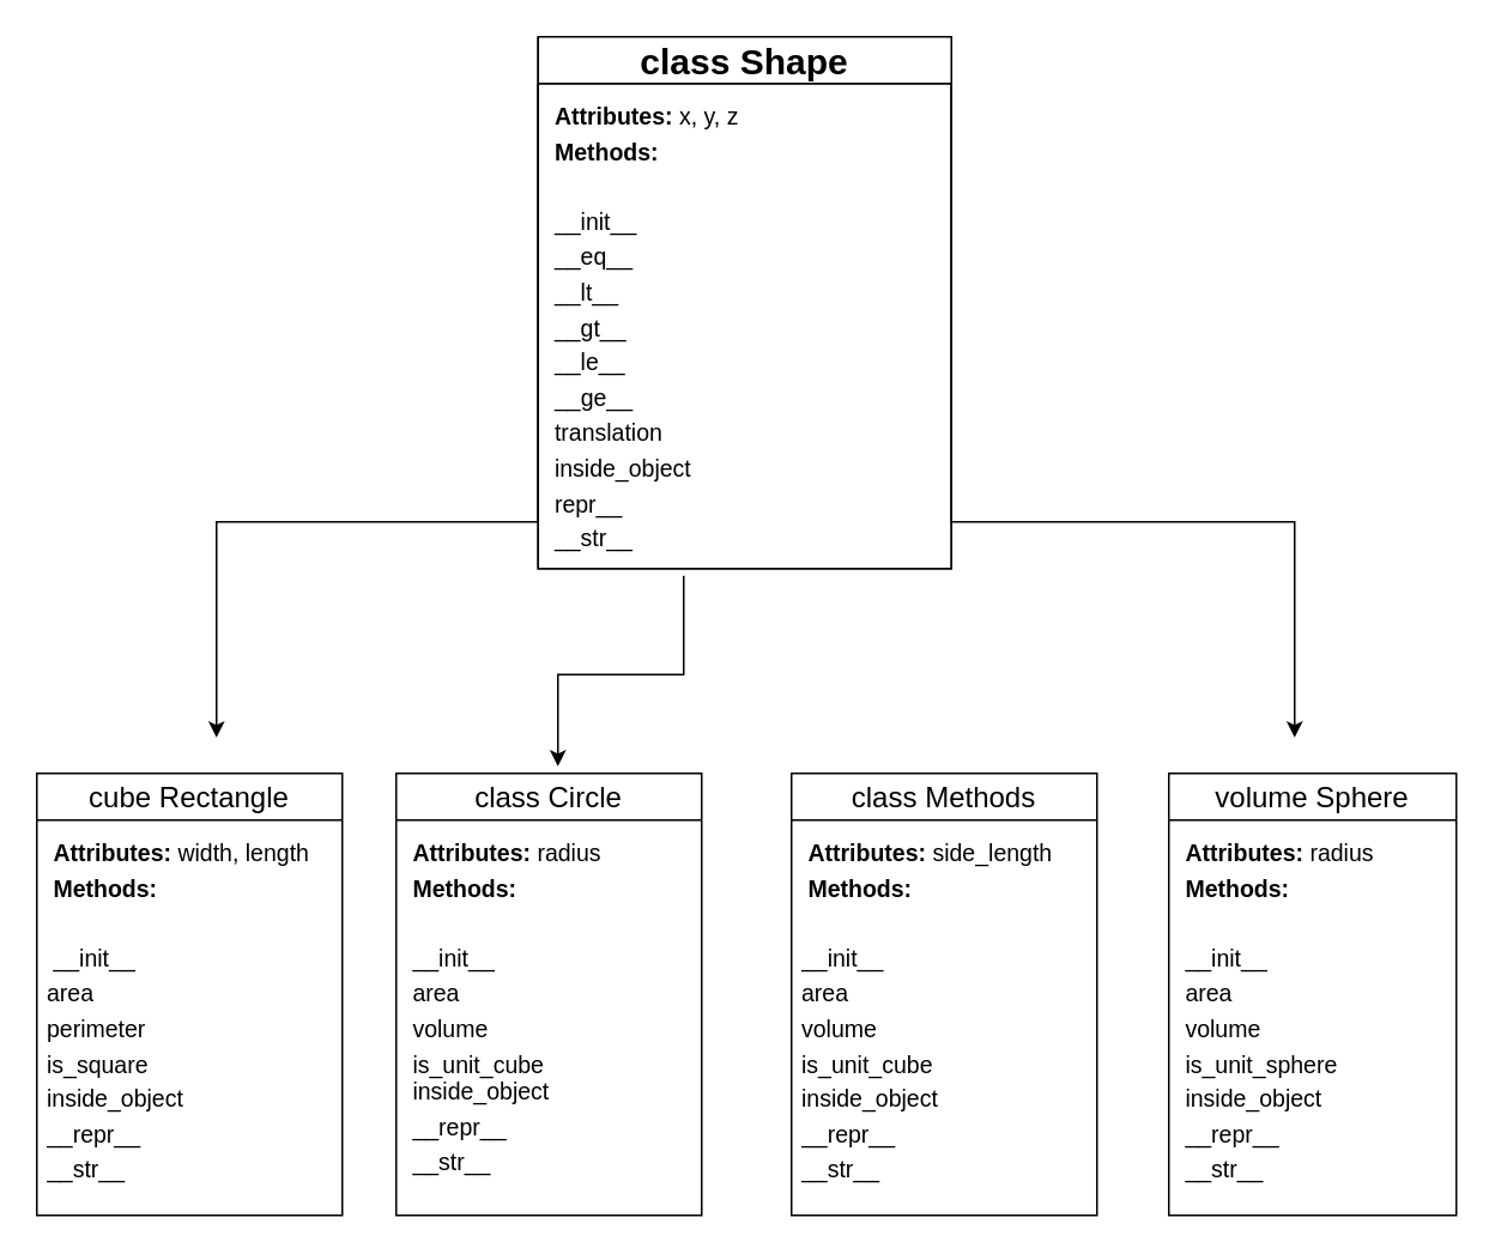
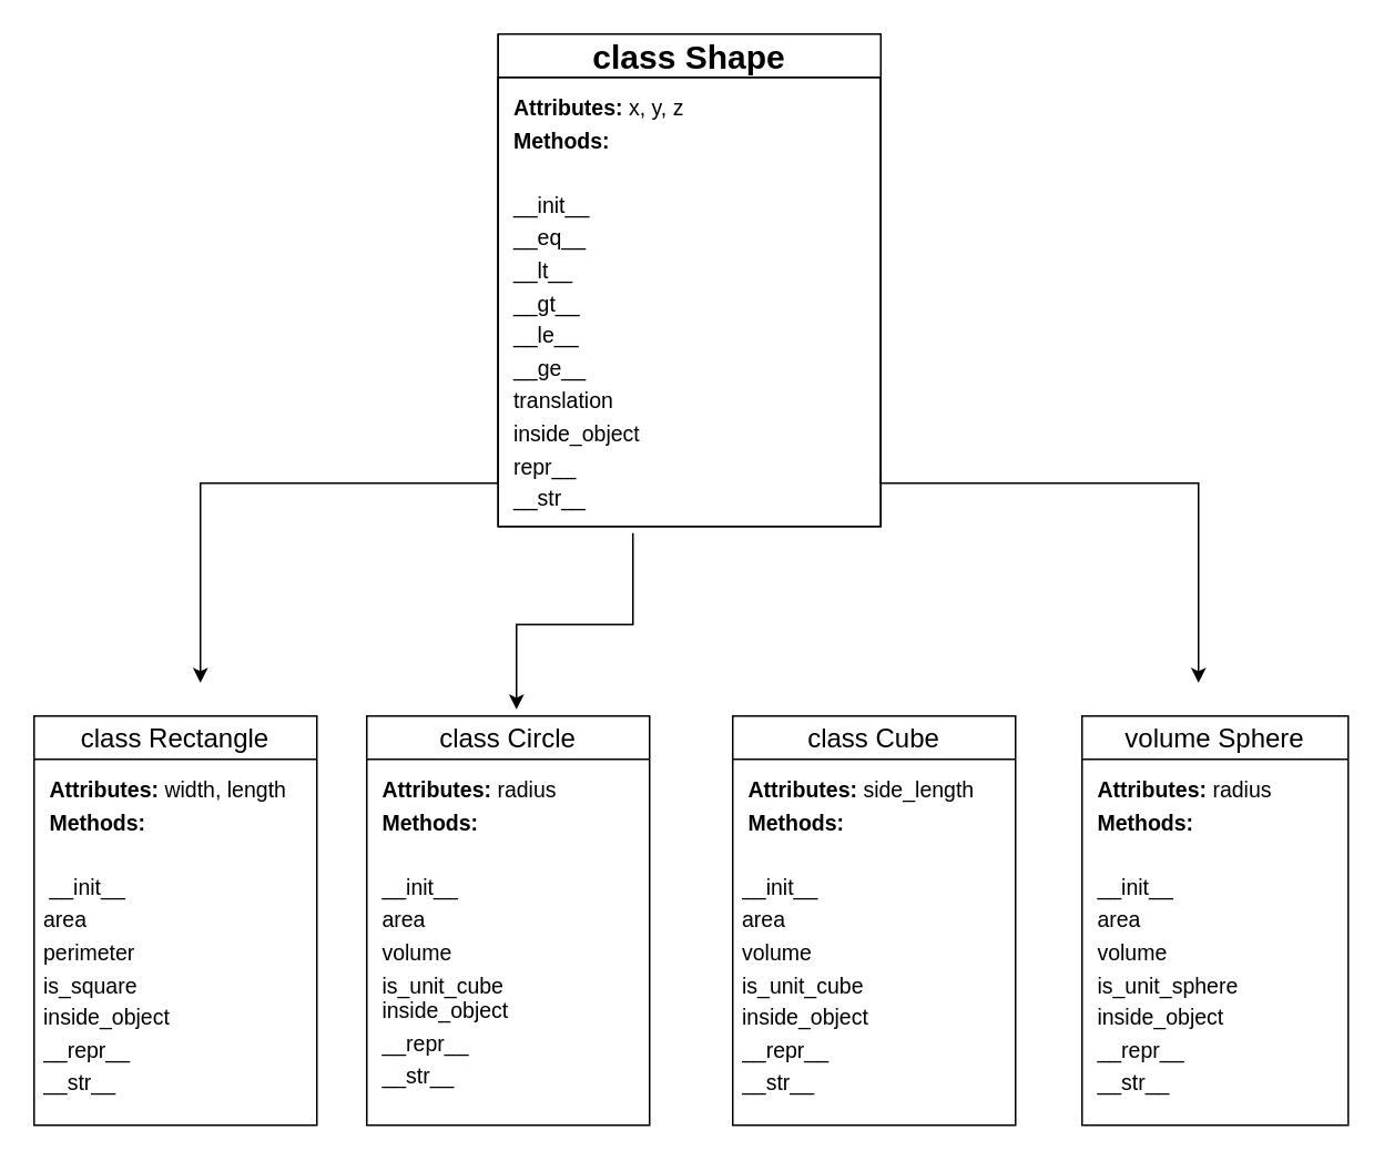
  <mxCell id="0" />
  <mxCell id="1" parent="0" />
  <mxCell id="2" style="edgeStyle=orthogonalEdgeStyle;rounded=0;orthogonalLoop=1;jettySize=auto;html=1;exitX=0;exitY=0;exitDx=0;exitDy=0;" edge="1" parent="1" source="13"><mxGeometry relative="1" as="geometry"><mxPoint x="120" y="410" as="targetPoint" /><Array as="points"><mxPoint x="299" y="290" /><mxPoint x="120" y="290" /></Array></mxGeometry></mxCell>
  <mxCell id="3" style="edgeStyle=orthogonalEdgeStyle;rounded=0;orthogonalLoop=1;jettySize=auto;html=1;exitX=1;exitY=0;exitDx=0;exitDy=0;" edge="1" parent="1" source="13"><mxGeometry relative="1" as="geometry"><mxPoint x="720" y="410" as="targetPoint" /><Array as="points"><mxPoint x="529" y="290" /><mxPoint x="720" y="290" /></Array></mxGeometry></mxCell>
  <mxCell id="4" style="edgeStyle=orthogonalEdgeStyle;rounded=0;orthogonalLoop=1;jettySize=auto;html=1;" edge="1" parent="1"><mxGeometry relative="1" as="geometry"><mxPoint x="380" y="320" as="sourcePoint" /><mxPoint x="310" y="426" as="targetPoint" /><Array as="points"><mxPoint x="380" y="375" /><mxPoint x="310" y="375" /><mxPoint x="310" y="426" /></Array></mxGeometry></mxCell>
- <mxCell id="5" value="&lt;font style=&quot;font-size: 16px;&quot;&gt;cube Rectangle&lt;/font&gt;" style="swimlane;fontStyle=0;childLayout=stackLayout;horizontal=1;startSize=26;fillColor=none;horizontalStack=0;resizeParent=1;resizeParentMax=0;resizeLast=0;collapsible=1;marginBottom=0;whiteSpace=wrap;html=1;" vertex="1" parent="1"><mxGeometry x="20" y="430" width="170" height="246" as="geometry" /></mxCell>
+ <mxCell id="5" value="&lt;font style=&quot;font-size: 16px;&quot;&gt;class Rectangle&lt;/font&gt;" style="swimlane;fontStyle=0;childLayout=stackLayout;horizontal=1;startSize=26;fillColor=none;horizontalStack=0;resizeParent=1;resizeParentMax=0;resizeLast=0;collapsible=1;marginBottom=0;whiteSpace=wrap;html=1;" vertex="1" parent="1"><mxGeometry x="20" y="430" width="170" height="246" as="geometry" /></mxCell>
  <mxCell id="6" value="&lt;p style=&quot;border-color: var(--border-color); margin: 4px 0px 0px; font-size: 13px;&quot;&gt;&lt;font style=&quot;border-color: var(--border-color);&quot;&gt;&lt;b style=&quot;border-color: var(--border-color);&quot;&gt;&amp;nbsp;Attributes: &lt;/b&gt;&lt;span style=&quot;border-color: var(--border-color);&quot;&gt;width, length&lt;/span&gt;&lt;/font&gt;&lt;/p&gt;&lt;p style=&quot;border-color: var(--border-color); margin: 4px 0px 0px; font-size: 13px;&quot;&gt;&lt;font style=&quot;border-color: var(--border-color);&quot;&gt;&lt;b style=&quot;border-color: var(--border-color);&quot;&gt;&amp;nbsp;Methods:&lt;/b&gt;&lt;/font&gt;&lt;/p&gt;&lt;p style=&quot;border-color: var(--border-color); margin: 4px 0px 0px; font-size: 13px;&quot;&gt;&lt;font style=&quot;border-color: var(--border-color);&quot;&gt;&lt;b style=&quot;border-color: var(--border-color);&quot;&gt;&lt;br&gt;&lt;/b&gt;&lt;/font&gt;&lt;/p&gt;&lt;p style=&quot;border-color: var(--border-color); margin: 4px 0px 0px; font-size: 13px;&quot;&gt;&lt;font style=&quot;border-color: var(--border-color);&quot;&gt;&lt;span style=&quot;border-color: var(--border-color);&quot;&gt;&amp;nbsp;__init__&lt;/span&gt;&lt;/font&gt;&lt;/p&gt;&lt;p style=&quot;border-color: var(--border-color); margin: 4px 0px 0px; font-size: 13px;&quot;&gt;&lt;font style=&quot;border-color: var(--border-color);&quot;&gt;&lt;span style=&quot;border-color: var(--border-color);&quot;&gt;area&lt;/span&gt;&lt;/font&gt;&lt;/p&gt;&lt;p style=&quot;border-color: var(--border-color); margin: 4px 0px 0px; font-size: 13px;&quot;&gt;&lt;font style=&quot;border-color: var(--border-color);&quot;&gt;&lt;span style=&quot;border-color: var(--border-color);&quot;&gt;perimeter&lt;/span&gt;&lt;/font&gt;&lt;/p&gt;&lt;p style=&quot;border-color: var(--border-color); margin: 4px 0px 0px; font-size: 13px;&quot;&gt;&lt;font style=&quot;border-color: var(--border-color);&quot;&gt;&lt;span style=&quot;border-color: var(--border-color);&quot;&gt;is_square&lt;/span&gt;&lt;/font&gt;&lt;/p&gt;&lt;p style=&quot;border-color: var(--border-color); margin: 4px 0px 0px; font-size: 13px;&quot;&gt;&lt;font style=&quot;border-color: var(--border-color);&quot;&gt;&lt;span style=&quot;border-color: var(--border-color);&quot;&gt;inside_object&lt;/span&gt;&lt;/font&gt;&lt;/p&gt;&lt;p style=&quot;border-color: var(--border-color); margin: 4px 0px 0px; font-size: 13px;&quot;&gt;&lt;font style=&quot;border-color: var(--border-color);&quot;&gt;&lt;span style=&quot;border-color: var(--border-color);&quot;&gt;__repr__&lt;/span&gt;&lt;/font&gt;&lt;/p&gt;&lt;p style=&quot;border-color: var(--border-color); margin: 4px 0px 0px; font-size: 13px;&quot;&gt;&lt;font style=&quot;border-color: var(--border-color);&quot;&gt;&lt;span style=&quot;border-color: var(--border-color);&quot;&gt;__str__&lt;/span&gt;&lt;/font&gt;&lt;/p&gt;" style="text;strokeColor=none;fillColor=none;align=left;verticalAlign=top;spacingLeft=4;spacingRight=4;overflow=hidden;rotatable=0;points=[[0,0.5],[1,0.5]];portConstraint=eastwest;whiteSpace=wrap;html=1;" vertex="1" parent="5"><mxGeometry y="26" width="170" height="220" as="geometry" /></mxCell>
- <mxCell id="7" value="&lt;font style=&quot;font-size: 16px;&quot;&gt;class Methods&lt;/font&gt;" style="swimlane;fontStyle=0;childLayout=stackLayout;horizontal=1;startSize=26;fillColor=none;horizontalStack=0;resizeParent=1;resizeParentMax=0;resizeLast=0;collapsible=1;marginBottom=0;whiteSpace=wrap;html=1;" vertex="1" parent="1"><mxGeometry x="440" y="430" width="170" height="246" as="geometry" /></mxCell>
+ <mxCell id="7" value="&lt;font style=&quot;font-size: 16px;&quot;&gt;class Cube&lt;/font&gt;" style="swimlane;fontStyle=0;childLayout=stackLayout;horizontal=1;startSize=26;fillColor=none;horizontalStack=0;resizeParent=1;resizeParentMax=0;resizeLast=0;collapsible=1;marginBottom=0;whiteSpace=wrap;html=1;" vertex="1" parent="1"><mxGeometry x="440" y="430" width="170" height="246" as="geometry" /></mxCell>
  <mxCell id="8" value="&lt;p style=&quot;border-color: var(--border-color); margin: 4px 0px 0px; font-size: 13px;&quot;&gt;&lt;font style=&quot;border-color: var(--border-color); background-color: rgb(255, 255, 255);&quot;&gt;&lt;b style=&quot;border-color: var(--border-color);&quot;&gt;&amp;nbsp;Attributes: &lt;/b&gt;&lt;span style=&quot;border-color: var(--border-color);&quot;&gt;side_length&lt;/span&gt;&lt;/font&gt;&lt;/p&gt;&lt;p style=&quot;border-color: var(--border-color); margin: 4px 0px 0px; font-size: 13px;&quot;&gt;&lt;font style=&quot;border-color: var(--border-color);&quot;&gt;&lt;b style=&quot;border-color: var(--border-color); background-color: rgb(255, 255, 255);&quot;&gt;&amp;nbsp;Methods:&lt;/b&gt;&lt;/font&gt;&lt;/p&gt;&lt;p style=&quot;border-color: var(--border-color); margin: 4px 0px 0px; font-size: 13px;&quot;&gt;&lt;font style=&quot;border-color: var(--border-color);&quot;&gt;&lt;b style=&quot;border-color: var(--border-color); background-color: rgb(255, 255, 255);&quot;&gt;&lt;br&gt;&lt;/b&gt;&lt;/font&gt;&lt;/p&gt;&lt;p style=&quot;border-color: var(--border-color); margin: 4px 0px 0px; font-size: 13px;&quot;&gt;&lt;font style=&quot;border-color: var(--border-color);&quot;&gt;&lt;span style=&quot;border-color: var(--border-color); background-color: rgb(255, 255, 255);&quot;&gt;__init__&lt;/span&gt;&lt;/font&gt;&lt;/p&gt;&lt;p style=&quot;border-color: var(--border-color); margin: 4px 0px 0px; font-size: 13px;&quot;&gt;&lt;font style=&quot;border-color: var(--border-color);&quot;&gt;&lt;span style=&quot;border-color: var(--border-color); background-color: rgb(255, 255, 255);&quot;&gt;area&lt;/span&gt;&lt;/font&gt;&lt;/p&gt;&lt;p style=&quot;border-color: var(--border-color); margin: 4px 0px 0px; font-size: 13px;&quot;&gt;&lt;font style=&quot;border-color: var(--border-color);&quot;&gt;&lt;span style=&quot;border-color: var(--border-color); background-color: rgb(255, 255, 255);&quot;&gt;volume&lt;/span&gt;&lt;/font&gt;&lt;/p&gt;&lt;p style=&quot;border-color: var(--border-color); margin: 4px 0px 0px; font-size: 13px;&quot;&gt;&lt;font style=&quot;border-color: var(--border-color);&quot;&gt;&lt;span style=&quot;border-color: var(--border-color); background-color: rgb(255, 255, 255);&quot;&gt;is_unit_cube&lt;/span&gt;&lt;/font&gt;&lt;/p&gt;&lt;p style=&quot;border-color: var(--border-color); margin: 4px 0px 0px; font-size: 13px;&quot;&gt;&lt;font style=&quot;border-color: var(--border-color);&quot;&gt;&lt;span style=&quot;border-color: var(--border-color); background-color: rgb(255, 255, 255);&quot;&gt;inside_object&lt;/span&gt;&lt;/font&gt;&lt;/p&gt;&lt;p style=&quot;border-color: var(--border-color); margin: 4px 0px 0px; font-size: 13px;&quot;&gt;&lt;font style=&quot;border-color: var(--border-color);&quot;&gt;&lt;span style=&quot;border-color: var(--border-color); background-color: rgb(255, 255, 255);&quot;&gt;__repr__&lt;/span&gt;&lt;/font&gt;&lt;/p&gt;&lt;p style=&quot;border-color: var(--border-color); margin: 4px 0px 0px; font-size: 13px;&quot;&gt;&lt;font style=&quot;border-color: var(--border-color);&quot;&gt;&lt;span style=&quot;border-color: var(--border-color); background-color: rgb(255, 255, 255);&quot;&gt;__str__&lt;/span&gt;&lt;/font&gt;&lt;/p&gt;" style="text;strokeColor=none;fillColor=none;align=left;verticalAlign=top;spacingLeft=4;spacingRight=4;overflow=hidden;rotatable=0;points=[[0,0.5],[1,0.5]];portConstraint=eastwest;whiteSpace=wrap;html=1;" vertex="1" parent="7"><mxGeometry y="26" width="170" height="220" as="geometry" /></mxCell>
  <mxCell id="9" value="&lt;font style=&quot;font-size: 16px;&quot;&gt;volume Sphere&lt;/font&gt;" style="swimlane;fontStyle=0;childLayout=stackLayout;horizontal=1;startSize=26;fillColor=none;horizontalStack=0;resizeParent=1;resizeParentMax=0;resizeLast=0;collapsible=1;marginBottom=0;whiteSpace=wrap;html=1;" vertex="1" parent="1"><mxGeometry x="650" y="430" width="160" height="246" as="geometry" /></mxCell>
  <mxCell id="10" value="&lt;p style=&quot;border-color: var(--border-color); margin: 4px 0px 0px; font-size: 13px;&quot;&gt;&lt;font style=&quot;border-color: var(--border-color);&quot;&gt;&lt;b style=&quot;border-color: var(--border-color);&quot;&gt;&amp;nbsp;Attributes: &lt;/b&gt;&lt;span style=&quot;border-color: var(--border-color);&quot;&gt;radius&lt;/span&gt;&lt;/font&gt;&lt;/p&gt;&lt;p style=&quot;border-color: var(--border-color); margin: 4px 0px 0px; font-size: 13px;&quot;&gt;&lt;font style=&quot;border-color: var(--border-color);&quot;&gt;&lt;b style=&quot;border-color: var(--border-color);&quot;&gt;&amp;nbsp;Methods:&lt;/b&gt;&lt;/font&gt;&lt;/p&gt;&lt;p style=&quot;border-color: var(--border-color); margin: 4px 0px 0px; font-size: 13px;&quot;&gt;&lt;font style=&quot;border-color: var(--border-color);&quot;&gt;&lt;b style=&quot;border-color: var(--border-color);&quot;&gt;&lt;br&gt;&lt;/b&gt;&lt;/font&gt;&lt;/p&gt;&lt;p style=&quot;border-color: var(--border-color); margin: 4px 0px 0px; font-size: 13px;&quot;&gt;&lt;font style=&quot;border-color: var(--border-color);&quot;&gt;&lt;span style=&quot;border-color: var(--border-color);&quot;&gt;&amp;nbsp;__init__&lt;/span&gt;&lt;/font&gt;&lt;/p&gt;&lt;p style=&quot;border-color: var(--border-color); margin: 4px 0px 0px; font-size: 13px;&quot;&gt;&amp;nbsp;area&lt;/p&gt;&lt;p style=&quot;border-color: var(--border-color); margin: 4px 0px 0px; font-size: 13px;&quot;&gt;&amp;nbsp;volume&lt;/p&gt;&lt;p style=&quot;border-color: var(--border-color); margin: 4px 0px 0px; font-size: 13px;&quot;&gt;&amp;nbsp;is_unit_sphere&lt;/p&gt;&lt;p style=&quot;border-color: var(--border-color); margin: 4px 0px 0px; font-size: 13px;&quot;&gt;&amp;nbsp;inside_object&lt;/p&gt;&lt;p style=&quot;border-color: var(--border-color); margin: 4px 0px 0px; font-size: 13px;&quot;&gt;&amp;nbsp;__repr__&lt;/p&gt;&lt;p style=&quot;border-color: var(--border-color); margin: 4px 0px 0px; font-size: 13px;&quot;&gt;&amp;nbsp;__str__&lt;/p&gt;" style="text;strokeColor=none;fillColor=none;align=left;verticalAlign=top;spacingLeft=4;spacingRight=4;overflow=hidden;rotatable=0;points=[[0,0.5],[1,0.5]];portConstraint=eastwest;whiteSpace=wrap;html=1;" vertex="1" parent="9"><mxGeometry y="26" width="160" height="220" as="geometry" /></mxCell>
  <mxCell id="11" value="&lt;font style=&quot;font-size: 16px;&quot;&gt;class Circle&lt;/font&gt;" style="swimlane;fontStyle=0;childLayout=stackLayout;horizontal=1;startSize=26;fillColor=none;horizontalStack=0;resizeParent=1;resizeParentMax=0;resizeLast=0;collapsible=1;marginBottom=0;whiteSpace=wrap;html=1;" vertex="1" parent="1"><mxGeometry x="220" y="430" width="170" height="246" as="geometry" /></mxCell>
  <mxCell id="12" value="&lt;p style=&quot;border-color: var(--border-color); margin: 4px 0px 0px; font-size: 13px;&quot;&gt;&lt;font style=&quot;border-color: var(--border-color);&quot;&gt;&lt;b style=&quot;border-color: var(--border-color);&quot;&gt;&amp;nbsp;Attributes:&amp;nbsp;&lt;/b&gt;radius&lt;/font&gt;&lt;/p&gt;&lt;p style=&quot;border-color: var(--border-color); margin: 4px 0px 0px; font-size: 13px;&quot;&gt;&lt;font style=&quot;border-color: var(--border-color);&quot;&gt;&lt;b style=&quot;border-color: var(--border-color);&quot;&gt;&amp;nbsp;Methods:&lt;/b&gt;&lt;/font&gt;&lt;/p&gt;&lt;p style=&quot;border-color: var(--border-color); margin: 4px 0px 0px; font-size: 13px;&quot;&gt;&lt;font style=&quot;border-color: var(--border-color);&quot;&gt;&lt;b style=&quot;border-color: var(--border-color);&quot;&gt;&lt;br&gt;&lt;/b&gt;&lt;/font&gt;&lt;/p&gt;&lt;p style=&quot;border-color: var(--border-color); margin: 4px 0px 0px; font-size: 13px;&quot;&gt;&lt;font style=&quot;border-color: var(--border-color);&quot;&gt;&lt;span style=&quot;border-color: var(--border-color);&quot;&gt;&amp;nbsp;__init__&lt;/span&gt;&lt;/font&gt;&lt;/p&gt;&lt;p style=&quot;border-color: var(--border-color); margin: 4px 0px 0px; font-size: 13px;&quot;&gt;&lt;font style=&quot;border-color: var(--border-color);&quot;&gt;&lt;span style=&quot;border-color: var(--border-color);&quot;&gt;&amp;nbsp;area&lt;/span&gt;&lt;/font&gt;&lt;/p&gt;&lt;p style=&quot;border-color: var(--border-color); margin: 4px 0px 0px; font-size: 13px;&quot;&gt;&lt;font style=&quot;border-color: var(--border-color);&quot;&gt;&lt;span style=&quot;border-color: var(--border-color);&quot;&gt;&amp;nbsp;volume&lt;/span&gt;&lt;/font&gt;&lt;/p&gt;&lt;p style=&quot;border-color: var(--border-color); margin: 4px 0px 0px; font-size: 13px;&quot;&gt;&lt;font style=&quot;border-color: var(--border-color);&quot;&gt;&lt;span style=&quot;border-color: var(--border-color);&quot;&gt;&amp;nbsp;is_unit_cube&amp;nbsp; &amp;nbsp;inside_object&lt;/span&gt;&lt;/font&gt;&lt;/p&gt;&lt;p style=&quot;border-color: var(--border-color); margin: 4px 0px 0px; font-size: 13px;&quot;&gt;&lt;font style=&quot;border-color: var(--border-color);&quot;&gt;&lt;span style=&quot;border-color: var(--border-color);&quot;&gt;&amp;nbsp;__repr__&lt;/span&gt;&lt;/font&gt;&lt;/p&gt;&lt;p style=&quot;border-color: var(--border-color); margin: 4px 0px 0px; font-size: 13px;&quot;&gt;&lt;font style=&quot;border-color: var(--border-color);&quot;&gt;&lt;span style=&quot;border-color: var(--border-color);&quot;&gt;&amp;nbsp;__str__&lt;/span&gt;&lt;/font&gt;&lt;/p&gt;" style="text;strokeColor=none;fillColor=none;align=left;verticalAlign=top;spacingLeft=4;spacingRight=4;overflow=hidden;rotatable=0;points=[[0,0.5],[1,0.5]];portConstraint=eastwest;whiteSpace=wrap;html=1;" vertex="1" parent="11"><mxGeometry y="26" width="170" height="220" as="geometry" /></mxCell>
  <mxCell id="13" value="&lt;b style=&quot;border-color: var(--border-color);&quot;&gt;&lt;font style=&quot;border-color: var(--border-color); font-size: 20px; background-color: rgb(255, 255, 255);&quot;&gt;class Shape&lt;/font&gt;&lt;/b&gt;" style="swimlane;fontStyle=0;childLayout=stackLayout;horizontal=1;startSize=26;fillColor=#FFFFFF;horizontalStack=0;resizeParent=1;resizeParentMax=0;resizeLast=0;collapsible=1;marginBottom=0;whiteSpace=wrap;html=1;strokeColor=default;swimlaneLine=1;flipH=1;labelBackgroundColor=none;labelBorderColor=none;" vertex="1" parent="1"><mxGeometry x="299" y="20" width="230" height="296" as="geometry" /></mxCell>
  <mxCell id="14" value="&lt;p style=&quot;border-color: var(--border-color); margin: 4px 0px 0px; font-size: 13px;&quot;&gt;&lt;font style=&quot;border-color: var(--border-color); background-color: rgb(255, 255, 255);&quot;&gt;&lt;b style=&quot;border-color: var(--border-color);&quot;&gt;&amp;nbsp;Attributes: &lt;/b&gt;&lt;span style=&quot;border-color: var(--border-color);&quot;&gt;x, y, z&lt;/span&gt;&lt;/font&gt;&lt;/p&gt;&lt;p style=&quot;border-color: var(--border-color); margin: 4px 0px 0px; font-size: 13px;&quot;&gt;&lt;font style=&quot;border-color: var(--border-color);&quot;&gt;&lt;b style=&quot;border-color: var(--border-color); background-color: rgb(255, 255, 255);&quot;&gt;&amp;nbsp;Methods:&lt;/b&gt;&lt;/font&gt;&lt;/p&gt;&lt;p style=&quot;border-color: var(--border-color); margin: 4px 0px 0px; font-size: 13px;&quot;&gt;&lt;font style=&quot;border-color: var(--border-color);&quot;&gt;&lt;b style=&quot;border-color: var(--border-color); background-color: rgb(255, 255, 255);&quot;&gt;&lt;br&gt;&lt;/b&gt;&lt;/font&gt;&lt;/p&gt;&lt;p style=&quot;border-color: var(--border-color); margin: 4px 0px 0px; font-size: 13px;&quot;&gt;&lt;font style=&quot;border-color: var(--border-color); background-color: rgb(255, 255, 255);&quot;&gt;&amp;nbsp;__init__&lt;/font&gt;&lt;/p&gt;&lt;p style=&quot;border-color: var(--border-color); margin: 4px 0px 0px; font-size: 13px;&quot;&gt;&lt;font style=&quot;border-color: var(--border-color); background-color: rgb(255, 255, 255);&quot;&gt;&amp;nbsp;__eq__&lt;/font&gt;&lt;/p&gt;&lt;p style=&quot;border-color: var(--border-color); margin: 4px 0px 0px; font-size: 13px;&quot;&gt;&lt;font style=&quot;border-color: var(--border-color); background-color: rgb(255, 255, 255);&quot;&gt;&amp;nbsp;__lt__&lt;/font&gt;&lt;/p&gt;&lt;p style=&quot;border-color: var(--border-color); margin: 4px 0px 0px; font-size: 13px;&quot;&gt;&lt;font style=&quot;border-color: var(--border-color); background-color: rgb(255, 255, 255);&quot;&gt;&amp;nbsp;__gt__&lt;/font&gt;&lt;/p&gt;&lt;p style=&quot;border-color: var(--border-color); margin: 4px 0px 0px; font-size: 13px;&quot;&gt;&lt;font style=&quot;border-color: var(--border-color); background-color: rgb(255, 255, 255);&quot;&gt;&amp;nbsp;__le__&lt;/font&gt;&lt;/p&gt;&lt;p style=&quot;border-color: var(--border-color); margin: 4px 0px 0px; font-size: 13px;&quot;&gt;&lt;span style=&quot;background-color: rgb(255, 255, 255);&quot;&gt;&lt;font style=&quot;border-color: var(--border-color);&quot;&gt;&amp;nbsp;&lt;/font&gt;__ge__&lt;/span&gt;&lt;/p&gt;&lt;p style=&quot;border-color: var(--border-color); margin: 4px 0px 0px; font-size: 13px;&quot;&gt;&lt;span style=&quot;border-color: var(--border-color); background-color: rgb(255, 255, 255);&quot;&gt;&amp;nbsp;translation&lt;/span&gt;&lt;/p&gt;&lt;p style=&quot;border-color: var(--border-color); margin: 4px 0px 0px; font-size: 13px;&quot;&gt;&lt;span style=&quot;border-color: var(--border-color); background-color: rgb(255, 255, 255);&quot;&gt;&amp;nbsp;inside_object&lt;/span&gt;&lt;/p&gt;&lt;p style=&quot;border-color: var(--border-color); margin: 4px 0px 0px; font-size: 13px;&quot;&gt;&lt;span style=&quot;background-color: rgb(255, 255, 255);&quot;&gt;&lt;span style=&quot;border-color: var(--border-color);&quot;&gt;&amp;nbsp;&lt;/span&gt;&lt;span style=&quot;border-color: var(--border-color);&quot;&gt;repr__&lt;/span&gt;&lt;/span&gt;&lt;/p&gt;&lt;p style=&quot;border-color: var(--border-color); margin: 4px 0px 0px; font-size: 13px;&quot;&gt;&lt;span style=&quot;border-color: var(--border-color); background-color: rgb(255, 255, 255);&quot;&gt;&amp;nbsp;__str__&lt;/span&gt;&lt;/p&gt;" style="text;strokeColor=default;fillColor=none;align=left;verticalAlign=top;spacingLeft=4;spacingRight=4;overflow=hidden;rotatable=0;points=[[0,0.5],[1,0.5]];portConstraint=eastwest;whiteSpace=wrap;html=1;swimlaneLine=1;labelBackgroundColor=none;labelBorderColor=none;" vertex="1" parent="13"><mxGeometry y="26" width="230" height="270" as="geometry" /></mxCell>
